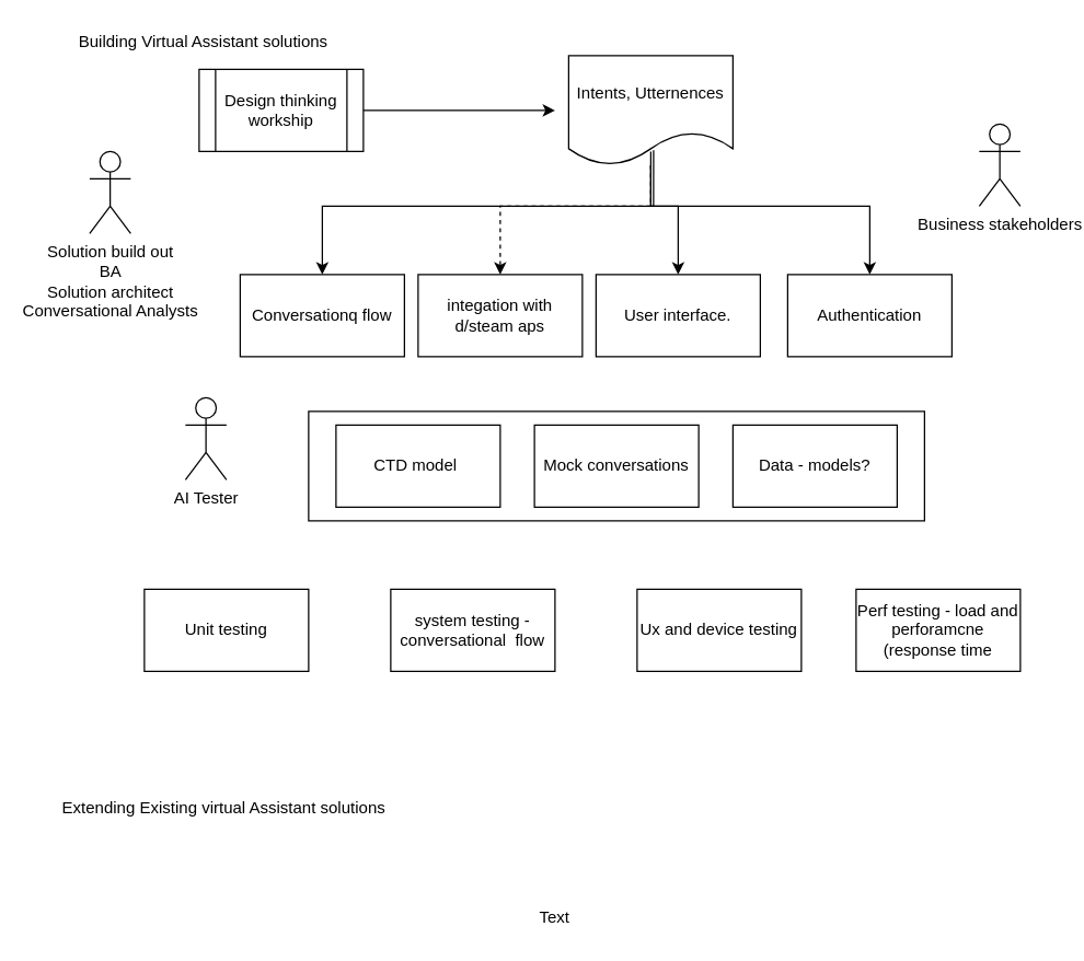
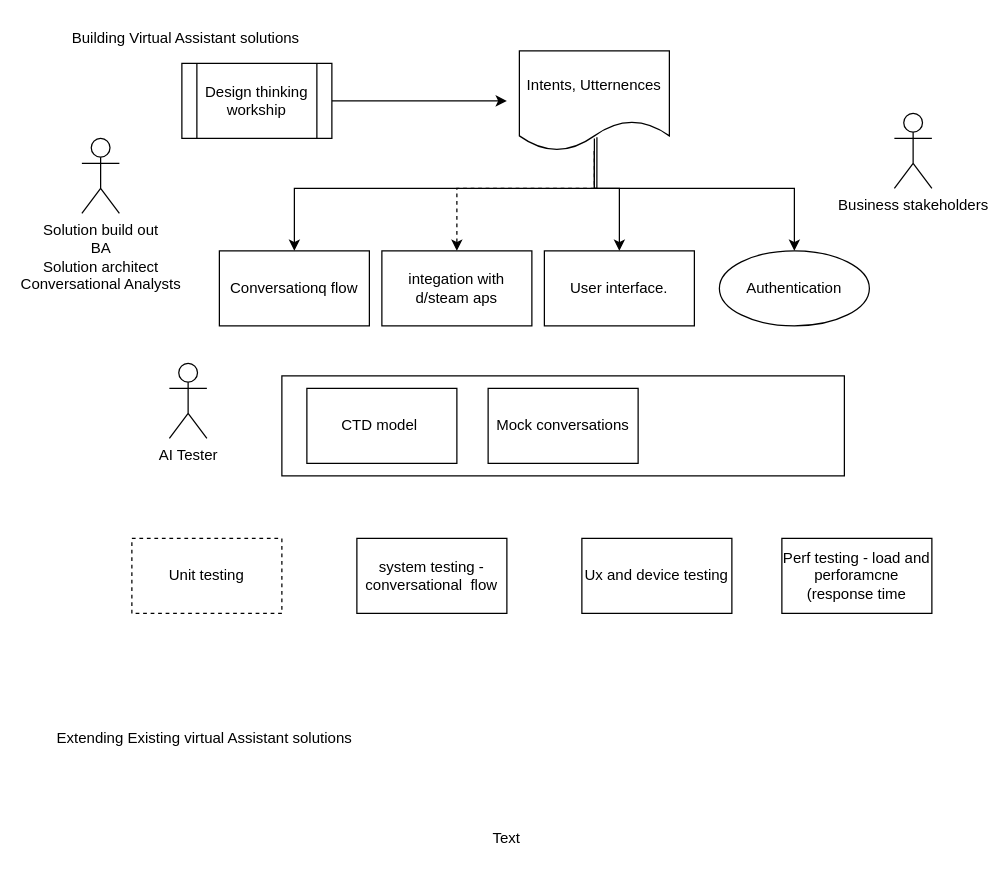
  <mxCell id="0" />
  <mxCell id="1" parent="0" />
  <mxCell id="2" value="" style="rounded=0;whiteSpace=wrap;html=1;" vertex="1" parent="1"><mxGeometry x="225" y="300" width="450" height="80" as="geometry" /></mxCell>
  <mxCell id="3" style="edgeStyle=orthogonalEdgeStyle;rounded=0;orthogonalLoop=1;jettySize=auto;html=1;" edge="1" parent="1" source="4"><mxGeometry relative="1" as="geometry"><mxPoint x="405" y="80" as="targetPoint" /></mxGeometry></mxCell>
  <mxCell id="4" value="Design thinking workship" style="shape=process;whiteSpace=wrap;html=1;backgroundOutline=1;" vertex="1" parent="1"><mxGeometry x="145" y="50" width="120" height="60" as="geometry" /></mxCell>
  <mxCell id="5" style="edgeStyle=orthogonalEdgeStyle;rounded=0;orthogonalLoop=1;jettySize=auto;html=1;entryX=0.5;entryY=0;entryDx=0;entryDy=0;" edge="1" parent="1" source="8" target="12"><mxGeometry relative="1" as="geometry"><Array as="points"><mxPoint x="475" y="150" /><mxPoint x="495" y="150" /></Array></mxGeometry></mxCell>
  <mxCell id="6" style="edgeStyle=orthogonalEdgeStyle;rounded=0;orthogonalLoop=1;jettySize=auto;html=1;" edge="1" parent="1" target="11"><mxGeometry relative="1" as="geometry"><mxPoint x="475" y="110" as="sourcePoint" /><Array as="points"><mxPoint x="475" y="150" /><mxPoint x="635" y="150" /></Array></mxGeometry></mxCell>
  <mxCell id="7" style="edgeStyle=orthogonalEdgeStyle;rounded=0;orthogonalLoop=1;jettySize=auto;html=1;dashed=1;" edge="1" parent="1" source="8" target="10"><mxGeometry relative="1" as="geometry"><Array as="points"><mxPoint x="475" y="150" /><mxPoint x="365" y="150" /></Array></mxGeometry></mxCell>
  <mxCell id="8" value="Intents, Utternences" style="shape=document;whiteSpace=wrap;html=1;boundedLbl=1;" vertex="1" parent="1"><mxGeometry x="415" y="40" width="120" height="80" as="geometry" /></mxCell>
  <mxCell id="9" value="Conversationq flow" style="rounded=0;whiteSpace=wrap;html=1;" vertex="1" parent="1"><mxGeometry x="175" y="200" width="120" height="60" as="geometry" /></mxCell>
  <mxCell id="10" value="integation with d/steam aps" style="rounded=0;whiteSpace=wrap;html=1;" vertex="1" parent="1"><mxGeometry x="305" y="200" width="120" height="60" as="geometry" /></mxCell>
- <mxCell id="11" value="Authentication" style="rounded=0;whiteSpace=wrap;html=1;" vertex="1" parent="1"><mxGeometry x="575" y="200" width="120" height="60" as="geometry" /></mxCell>
+ <mxCell id="11" value="Authentication" style="ellipse;whiteSpace=wrap;html=1;" vertex="1" parent="1"><mxGeometry x="575" y="200" width="120" height="60" as="geometry" /></mxCell>
  <mxCell id="12" value="User interface." style="rounded=0;whiteSpace=wrap;html=1;" vertex="1" parent="1"><mxGeometry x="435" y="200" width="120" height="60" as="geometry" /></mxCell>
  <mxCell id="13" value="AI Tester" style="shape=umlActor;verticalLabelPosition=bottom;verticalAlign=top;html=1;outlineConnect=0;" vertex="1" parent="1"><mxGeometry x="135" y="290" width="30" height="60" as="geometry" /></mxCell>
- <mxCell id="14" value="Unit testing" style="rounded=0;whiteSpace=wrap;html=1;" vertex="1" parent="1"><mxGeometry x="105" y="430" width="120" height="60" as="geometry" /></mxCell>
+ <mxCell id="14" value="Unit testing" style="rounded=0;whiteSpace=wrap;html=1;dashed=1;" vertex="1" parent="1"><mxGeometry x="105" y="430" width="120" height="60" as="geometry" /></mxCell>
  <mxCell id="15" value="system testing - conversational&amp;nbsp; flow" style="rounded=0;whiteSpace=wrap;html=1;" vertex="1" parent="1"><mxGeometry x="285" y="430" width="120" height="60" as="geometry" /></mxCell>
  <mxCell id="16" value="Perf testing - load and perforamcne (response time" style="rounded=0;whiteSpace=wrap;html=1;" vertex="1" parent="1"><mxGeometry x="625" y="430" width="120" height="60" as="geometry" /></mxCell>
  <mxCell id="17" value="Ux and device testing" style="rounded=0;whiteSpace=wrap;html=1;" vertex="1" parent="1"><mxGeometry x="465" y="430" width="120" height="60" as="geometry" /></mxCell>
  <mxCell id="18" value="Solution build out&lt;br&gt;BA&lt;br&gt;Solution architect&lt;br&gt;Conversational Analysts&lt;br&gt;" style="shape=umlActor;verticalLabelPosition=bottom;verticalAlign=top;html=1;outlineConnect=0;" vertex="1" parent="1"><mxGeometry x="65" y="110" width="30" height="60" as="geometry" /></mxCell>
  <mxCell id="19" value="CTD model&amp;nbsp;" style="rounded=0;whiteSpace=wrap;html=1;" vertex="1" parent="1"><mxGeometry x="245" y="310" width="120" height="60" as="geometry" /></mxCell>
  <mxCell id="20" value="Mock conversations" style="rounded=0;whiteSpace=wrap;html=1;" vertex="1" parent="1"><mxGeometry x="390" y="310" width="120" height="60" as="geometry" /></mxCell>
- <mxCell id="21" value="Data - models?" style="rounded=0;whiteSpace=wrap;html=1;" vertex="1" parent="1"><mxGeometry x="535" y="310" width="120" height="60" as="geometry" /></mxCell>
  <mxCell id="22" style="edgeStyle=orthogonalEdgeStyle;rounded=0;orthogonalLoop=1;jettySize=auto;html=1;exitX=0.517;exitY=0.863;exitDx=0;exitDy=0;exitPerimeter=0;" edge="1" parent="1" source="8"><mxGeometry relative="1" as="geometry"><mxPoint x="485" y="130" as="sourcePoint" /><mxPoint x="235" y="200" as="targetPoint" /><Array as="points"><mxPoint x="477" y="150" /><mxPoint x="235" y="150" /></Array></mxGeometry></mxCell>
  <mxCell id="23" value="Business stakeholders" style="shape=umlActor;verticalLabelPosition=bottom;verticalAlign=top;html=1;outlineConnect=0;" vertex="1" parent="1"><mxGeometry x="715" y="90" width="30" height="60" as="geometry" /></mxCell>
  <mxCell id="24" value="Extending Existing virtual Assistant solutions&amp;nbsp;" style="text;html=1;strokeColor=none;fillColor=none;align=center;verticalAlign=middle;whiteSpace=wrap;rounded=0;" vertex="1" parent="1"><mxGeometry x="35" y="580" width="260" height="20" as="geometry" /></mxCell>
  <mxCell id="25" value="Building Virtual Assistant solutions&amp;nbsp;" style="text;html=1;strokeColor=none;fillColor=none;align=center;verticalAlign=middle;whiteSpace=wrap;rounded=0;" vertex="1" parent="1"><mxGeometry x="20" y="20" width="260" height="20" as="geometry" /></mxCell>
  <mxCell id="26" value="Text" style="text;html=1;strokeColor=none;fillColor=none;align=center;verticalAlign=middle;whiteSpace=wrap;rounded=0;" vertex="1" parent="1"><mxGeometry x="385" y="660" width="40" height="20" as="geometry" /></mxCell>
